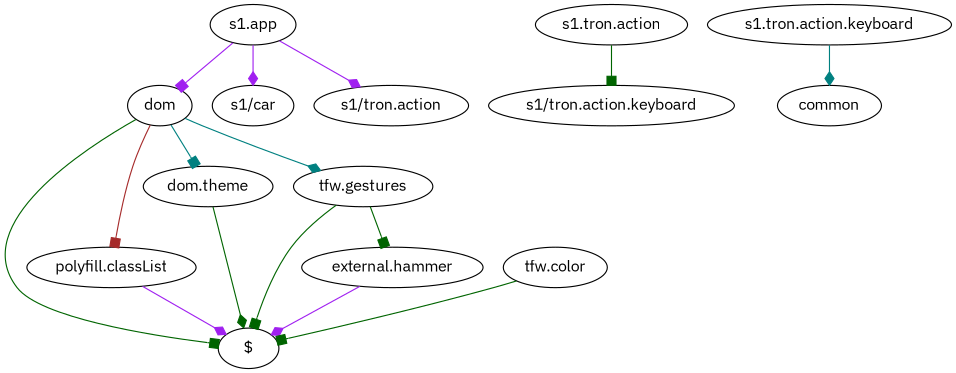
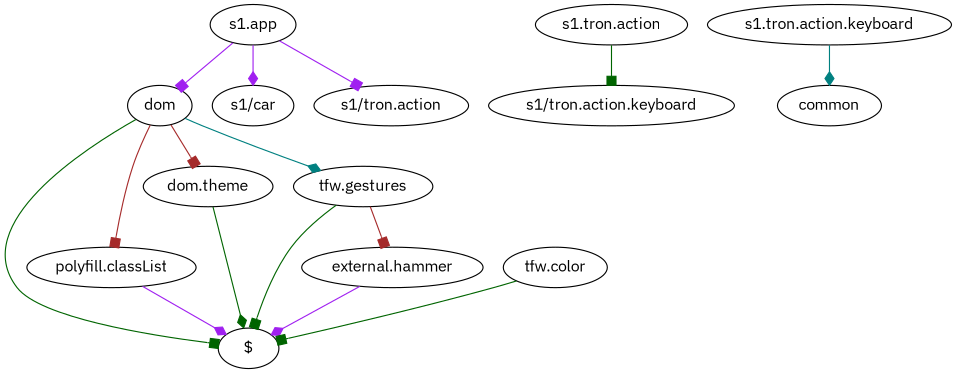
  digraph {
    fontname="IBM Plex Sans"
    node [fontname="IBM Plex Sans"]
    edge [arrowhead=box color=purple fontname="IBM Plex Sans"]
    "s1.app"
    dom
    "s1/car"
    "s1/tron.action"
    "$"
    "polyfill.classList"
    "dom.theme"
    "tfw.gestures"
    "external.hammer"
    "s1.tron.action"
    "s1/tron.action.keyboard"
    "s1.tron.action.keyboard"
    common
    "tfw.color"
    "s1.app" -> dom
    "s1.app" -> "s1/car" [arrowhead=diamond]
-   "s1.app" -> "s1/tron.action" [arrowhead=diamond]
+   "s1.app" -> "s1/tron.action"
    dom -> "$" [color=darkgreen]
    dom -> "polyfill.classList" [color=brown]
-   dom -> "dom.theme" [color=teal]
+   dom -> "dom.theme" [color=brown]
    dom -> "tfw.gestures" [arrowhead=diamond color=teal]
    "polyfill.classList" -> "$" [arrowhead=diamond]
    "dom.theme" -> "$" [arrowhead=diamond color=darkgreen]
    "tfw.gestures" -> "$" [color=darkgreen]
-   "tfw.gestures" -> "external.hammer" [color=darkgreen]
+   "tfw.gestures" -> "external.hammer" [color=brown]
    "external.hammer" -> "$" [arrowhead=diamond]
    "s1.tron.action" -> "s1/tron.action.keyboard" [color=darkgreen]
    "s1.tron.action.keyboard" -> common [arrowhead=diamond color=teal]
    "tfw.color" -> "$" [color=darkgreen]
  }
